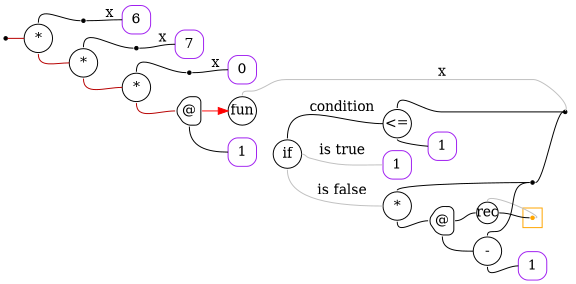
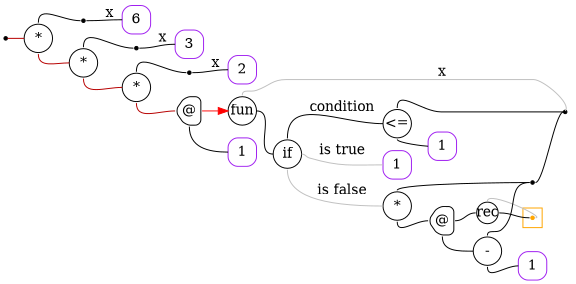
  digraph {
    labeldistance=0
    nodesep=.175
    rankdir=LR
    ranksep=.175
    node [color="#000000" fixedsize=true orientation=90 shape=circle style=rounded]
    edge [arrowhead=none arrowtail=none headport=w tailport=e]
    ndcluster_nd219 [color=orange shape=point style=""]
    nd1 [shape=point color="" orientation="" style=""]
    n3 [height=.4 label="*" width=.4 orientation=""]
    n4 [label=" " shape=point color=""]
    n5 [height=.4 label="*" width=.4 orientation=""]
    n6 [color=purple height=.4 label=6 shape=square width=.4]
    n7 [label=" " shape=point color=""]
    n8 [height=.4 label="*" width=.4 orientation=""]
-   n9 [color=purple height=.4 label=7 shape=square width=.4]
+   n9 [color=purple height=.4 label=3 shape=square width=.4]
    n10 [height=.4 label="@" shape=house width=.4]
    n11 [label=" " shape=point color=""]
-   n12 [color=purple height=.4 label=0 shape=square width=.4]
+   n12 [color=purple height=.4 label=2 shape=square width=.4]
    n13 [color=purple height=.4 label=1 shape=square width=.4]
    n14 [height=.4 label=fun width=.4 orientation=""]
    n15 [height=.4 label=if width=.4 orientation=""]
    n16 [label=" " shape=point color=""]
    n17 [height=.3 label=rec width=.3 orientation=""]
    n18 [height=.4 label="<=" width=.4 orientation=""]
    n19 [color=purple height=.4 label=1 shape=square width=.4]
    n20 [height=.4 label="*" width=.4 orientation=""]
    n21 [color=purple height=.4 label=1 shape=square width=.4]
    n22 [height=.4 label="@" shape=house width=.4]
    n23 [label=" " shape=point color=""]
    n24 [height=.4 label="-" width=.4 orientation=""]
    n25 [color=purple height=.4 label=1 shape=square width=.4]
    subgraph cluster_1 {
      color=orange
      style=fill
      ndcluster_nd219
    }
    nd1 -> n3 [color="#b70000"]
    n3 -> n4 [tailport=n]
    n3 -> n5 [color="#b70000" tailport=s]
    n4 -> n6 [label=x]
    n5 -> n7 [tailport=n]
    n5 -> n8 [color="#b70000" tailport=s]
    n7 -> n9 [label=x]
    n8 -> n10 [color="#b70000" tailport=s]
    n8 -> n11 [tailport=n]
    n10 -> n13 [tailport=s]
    n10 -> n14 [arrowhead=normal color=red]
    n11 -> n12 [label=x]
+   n14 -> n15
    n14 -> n16 [color=grey dir=back headport=ne label=x tailport=n]
    n15 -> n18 [label=condition tailport=n]
    n15 -> n19 [color=grey label="is true"]
    n15 -> n20 [color=grey label="is false" tailport=s]
    n17 -> ndcluster_nd219 [color=grey dir=back headport=e tailport=n]
    n17 -> ndcluster_nd219
    n18 -> n16 [tailport=n]
    n18 -> n21 [tailport=s]
    n20 -> n22 [tailport=s]
    n20 -> n23 [tailport=n]
    n22 -> n17 [color=black]
    n22 -> n24 [tailport=s]
    n23 -> n16
    n24 -> n23 [tailport=n]
    n24 -> n25 [tailport=s]
  }
